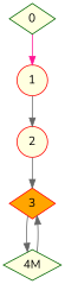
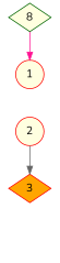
  digraph {
    fontname=Nunito
    node [color=red fillcolor=lightyellow fontname=Nunito shape=diamond style=filled]
    edge [color=gray40 fontname=Nunito]
-   0 [color=darkgreen]
+   0 [color=darkgreen label=8]
    1 [shape=circle]
    2 [shape=circle]
    3 [fillcolor=orange]
-   "4M" [color=darkgreen]
    0 -> 1 [color=deeppink]
-   1 -> 2
    2 -> 3
-   3 -> "4M"
-   "4M" -> 3
  }
